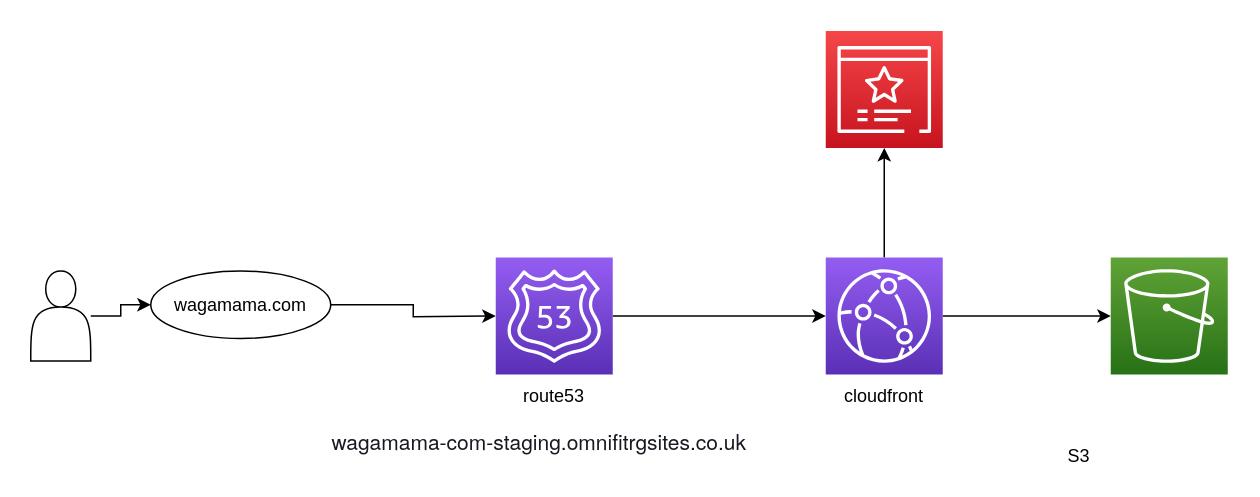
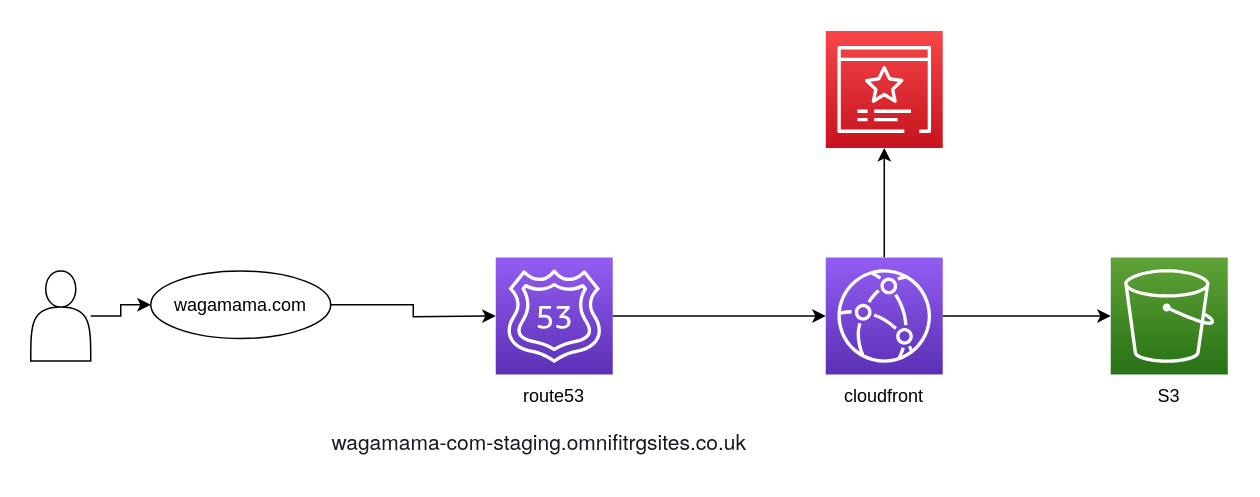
  <mxCell id="0" />
  <mxCell id="1" parent="0" />
  <mxCell id="2" value="" style="edgeStyle=orthogonalEdgeStyle;rounded=0;orthogonalLoop=1;jettySize=auto;html=1;" edge="1" parent="1" source="3" target="5"><mxGeometry relative="1" as="geometry" /></mxCell>
  <mxCell id="3" value="" style="shape=actor;whiteSpace=wrap;html=1;" vertex="1" parent="1"><mxGeometry x="20" y="180" width="40" height="60" as="geometry" /></mxCell>
  <mxCell id="4" value="" style="edgeStyle=orthogonalEdgeStyle;rounded=0;orthogonalLoop=1;jettySize=auto;html=1;" edge="1" parent="1" source="5"><mxGeometry relative="1" as="geometry"><mxPoint x="330" y="210" as="targetPoint" /></mxGeometry></mxCell>
  <mxCell id="5" value="wagamama.com" style="ellipse;whiteSpace=wrap;html=1;" vertex="1" parent="1"><mxGeometry x="100" y="180" width="120" height="45" as="geometry" /></mxCell>
  <mxCell id="6" value="&lt;span style=&quot;color: rgb(22, 25, 31); font-family: &amp;quot;amazon ember&amp;quot;, &amp;quot;helvetica neue&amp;quot;, roboto, arial, sans-serif; font-size: 14px; font-style: normal; font-weight: 400; letter-spacing: normal; text-align: center; text-indent: 0px; text-transform: none; word-spacing: 0px; background-color: rgb(255, 255, 255); display: inline; float: none;&quot;&gt;wagamama-com-staging.omnifitrgsites.co.uk&lt;/span&gt;" style="text;whiteSpace=wrap;html=1;" vertex="1" parent="1"><mxGeometry x="219" y="279" width="300" height="30" as="geometry" /></mxCell>
  <mxCell id="7" style="edgeStyle=orthogonalEdgeStyle;rounded=0;orthogonalLoop=1;jettySize=auto;html=1;exitX=0.5;exitY=0;exitDx=0;exitDy=0;exitPerimeter=0;" edge="1" parent="1" source="9" target="12"><mxGeometry relative="1" as="geometry" /></mxCell>
  <mxCell id="8" style="edgeStyle=orthogonalEdgeStyle;rounded=0;orthogonalLoop=1;jettySize=auto;html=1;exitX=1;exitY=0.5;exitDx=0;exitDy=0;exitPerimeter=0;" edge="1" parent="1" source="9" target="15"><mxGeometry relative="1" as="geometry" /></mxCell>
  <mxCell id="9" value="" style="sketch=0;points=[[0,0,0],[0.25,0,0],[0.5,0,0],[0.75,0,0],[1,0,0],[0,1,0],[0.25,1,0],[0.5,1,0],[0.75,1,0],[1,1,0],[0,0.25,0],[0,0.5,0],[0,0.75,0],[1,0.25,0],[1,0.5,0],[1,0.75,0]];outlineConnect=0;fontColor=#232F3E;gradientColor=#945DF2;gradientDirection=north;fillColor=#5A30B5;strokeColor=#ffffff;dashed=0;verticalLabelPosition=bottom;verticalAlign=top;align=center;html=1;fontSize=12;fontStyle=0;aspect=fixed;shape=mxgraph.aws4.resourceIcon;resIcon=mxgraph.aws4.cloudfront;" vertex="1" parent="1"><mxGeometry x="550" y="171" width="78" height="78" as="geometry" /></mxCell>
  <mxCell id="10" style="edgeStyle=orthogonalEdgeStyle;rounded=0;orthogonalLoop=1;jettySize=auto;html=1;exitX=1;exitY=0.5;exitDx=0;exitDy=0;exitPerimeter=0;entryX=0;entryY=0.5;entryDx=0;entryDy=0;entryPerimeter=0;" edge="1" parent="1" source="11" target="9"><mxGeometry relative="1" as="geometry" /></mxCell>
  <mxCell id="11" value="" style="sketch=0;points=[[0,0,0],[0.25,0,0],[0.5,0,0],[0.75,0,0],[1,0,0],[0,1,0],[0.25,1,0],[0.5,1,0],[0.75,1,0],[1,1,0],[0,0.25,0],[0,0.5,0],[0,0.75,0],[1,0.25,0],[1,0.5,0],[1,0.75,0]];outlineConnect=0;fontColor=#232F3E;gradientColor=#945DF2;gradientDirection=north;fillColor=#5A30B5;strokeColor=#ffffff;dashed=0;verticalLabelPosition=bottom;verticalAlign=top;align=center;html=1;fontSize=12;fontStyle=0;aspect=fixed;shape=mxgraph.aws4.resourceIcon;resIcon=mxgraph.aws4.route_53;" vertex="1" parent="1"><mxGeometry x="330" y="171" width="78" height="78" as="geometry" /></mxCell>
  <mxCell id="12" value="" style="sketch=0;points=[[0,0,0],[0.25,0,0],[0.5,0,0],[0.75,0,0],[1,0,0],[0,1,0],[0.25,1,0],[0.5,1,0],[0.75,1,0],[1,1,0],[0,0.25,0],[0,0.5,0],[0,0.75,0],[1,0.25,0],[1,0.5,0],[1,0.75,0]];outlineConnect=0;fontColor=#232F3E;gradientColor=#F54749;gradientDirection=north;fillColor=#C7131F;strokeColor=#ffffff;dashed=0;verticalLabelPosition=bottom;verticalAlign=top;align=center;html=1;fontSize=12;fontStyle=0;aspect=fixed;shape=mxgraph.aws4.resourceIcon;resIcon=mxgraph.aws4.certificate_manager_3;" vertex="1" parent="1"><mxGeometry x="550" y="20" width="78" height="78" as="geometry" /></mxCell>
  <mxCell id="13" value="route53" style="text;html=1;strokeColor=none;fillColor=none;align=center;verticalAlign=middle;whiteSpace=wrap;rounded=0;" vertex="1" parent="1"><mxGeometry x="339" y="249" width="60" height="30" as="geometry" /></mxCell>
  <mxCell id="14" value="cloudfront" style="text;html=1;strokeColor=none;fillColor=none;align=center;verticalAlign=middle;whiteSpace=wrap;rounded=0;" vertex="1" parent="1"><mxGeometry x="559" y="249" width="60" height="30" as="geometry" /></mxCell>
  <mxCell id="15" value="" style="sketch=0;points=[[0,0,0],[0.25,0,0],[0.5,0,0],[0.75,0,0],[1,0,0],[0,1,0],[0.25,1,0],[0.5,1,0],[0.75,1,0],[1,1,0],[0,0.25,0],[0,0.5,0],[0,0.75,0],[1,0.25,0],[1,0.5,0],[1,0.75,0]];outlineConnect=0;fontColor=#232F3E;gradientColor=#60A337;gradientDirection=north;fillColor=#277116;strokeColor=#ffffff;dashed=0;verticalLabelPosition=bottom;verticalAlign=top;align=center;html=1;fontSize=12;fontStyle=0;aspect=fixed;shape=mxgraph.aws4.resourceIcon;resIcon=mxgraph.aws4.s3;" vertex="1" parent="1"><mxGeometry x="740" y="171" width="78" height="78" as="geometry" /></mxCell>
- <mxCell id="16" value="S3" style="text;html=1;strokeColor=none;fillColor=none;align=center;verticalAlign=middle;whiteSpace=wrap;rounded=0;" vertex="1" parent="1"><mxGeometry x="689" y="289" width="60" height="30" as="geometry" /></mxCell>
+ <mxCell id="16" value="S3" style="text;html=1;strokeColor=none;fillColor=none;align=center;verticalAlign=middle;whiteSpace=wrap;rounded=0;" vertex="1" parent="1"><mxGeometry x="749" y="249" width="60" height="30" as="geometry" /></mxCell>
